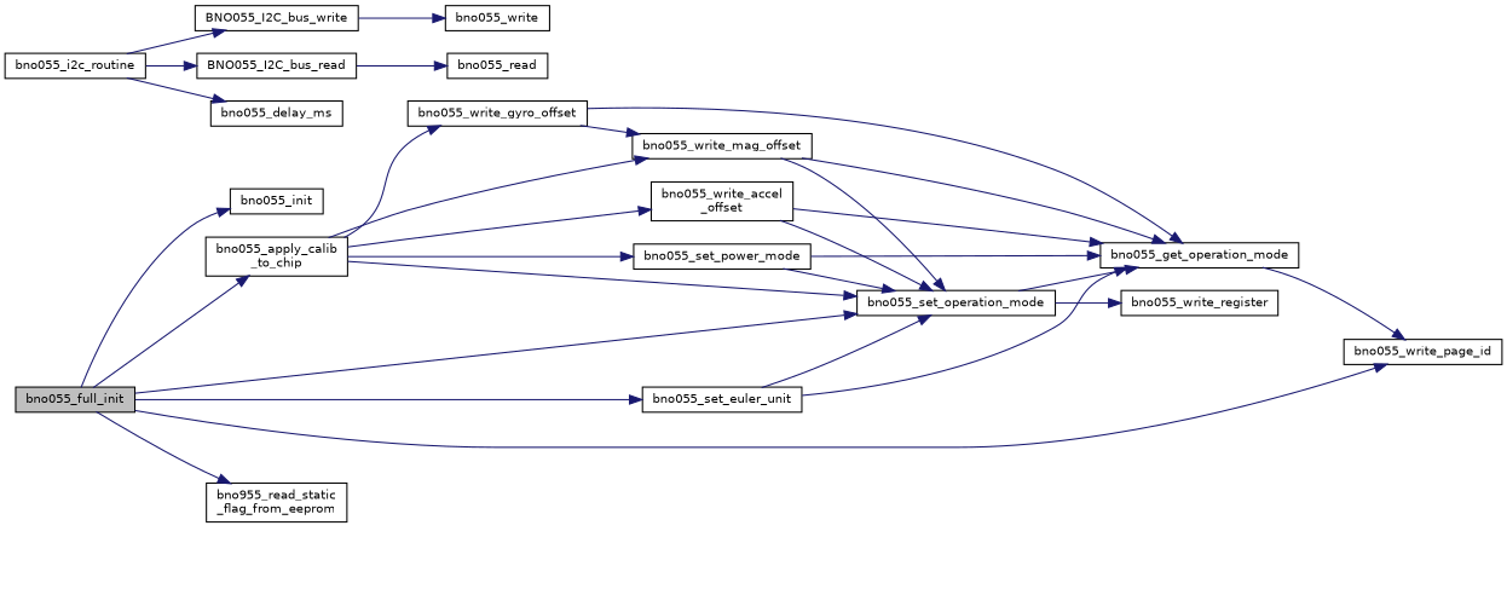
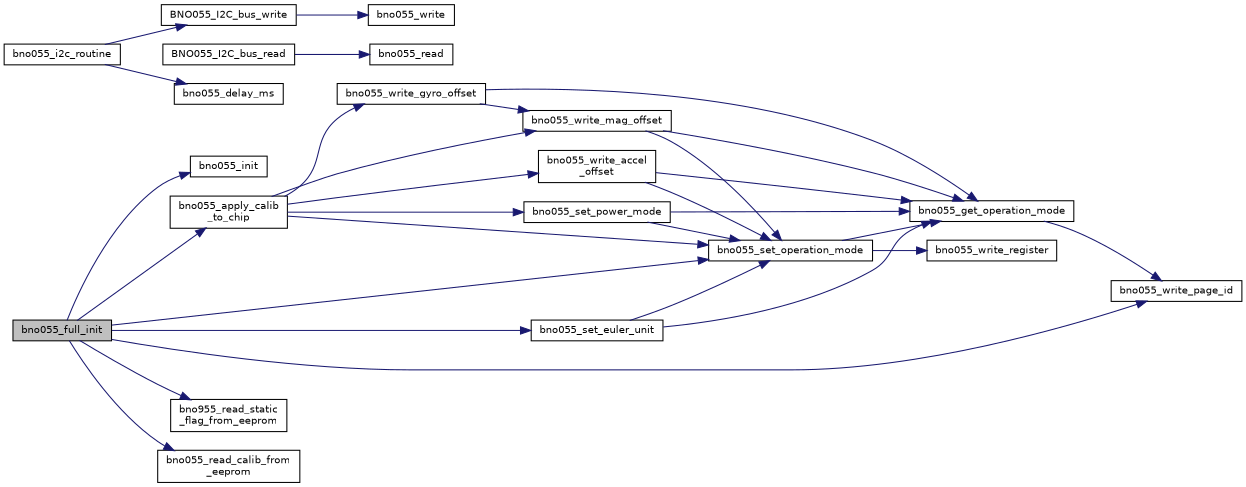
  digraph {
    rankdir=LR
    node [color=black fillcolor=white fontname=Helvetica fontsize=10 shape=record style=filled]
    edge [color=midnightblue fontname=Helvetica fontsize=10 labelfontname=Helvetica labelfontsize=10 style=solid]
    n1 [fillcolor=grey75 fontcolor=black height=0.2 label=bno055_full_init width=0.4]
    n2 [height=0.2 label=bno055_init width=0.4]
    n3 [height=0.2 label=bno055_write_page_id width=0.4]
    n4 [height=0.2 label=bno055_set_operation_mode width=0.4]
    n5 [height=0.2 label="bno955_read_static\l_flag_from_eeprom" width=0.4]
+   n6 [height=0.2 label="bno055_read_calib_from\l_eeprom" width=0.4]
    n7 [height=0.2 label="bno055_apply_calib\l_to_chip" width=0.4]
    n8 [height=0.2 label=bno055_set_euler_unit width=0.4]
    n9 [height=0.2 label=bno055_i2c_routine width=0.4]
    n10 [height=0.2 label=BNO055_I2C_bus_write width=0.4]
    n11 [height=0.2 label=BNO055_I2C_bus_read width=0.4]
    n12 [height=0.2 label=bno055_delay_ms width=0.4]
    n13 [height=0.2 label=bno055_set_power_mode width=0.4]
    n14 [height=0.2 label=bno055_get_operation_mode width=0.4]
    n15 [height=0.2 label=bno055_write_register width=0.4]
    n16 [height=0.2 label=bno055_write_mag_offset width=0.4]
    n17 [height=0.2 label=bno055_write_gyro_offset width=0.4]
    n18 [height=0.2 label="bno055_write_accel\l_offset" width=0.4]
    n19 [height=0.2 label=bno055_write width=0.4]
    n20 [height=0.2 label=bno055_read width=0.4]
    n1 -> n2
    n1 -> n3
    n1 -> n4
    n1 -> n5
+   n1 -> n6
    n1 -> n7
    n1 -> n8
    n4 -> n14
    n4 -> n15
    n7 -> n4
    n7 -> n13
    n7 -> n16
    n7 -> n17
    n7 -> n18
    n8 -> n4
    n8 -> n14
    n9 -> n10
-   n9 -> n11
    n9 -> n12
    n10 -> n19
    n11 -> n20
    n13 -> n4
    n13 -> n14
    n14 -> n3
    n16 -> n4
    n16 -> n14
    n17 -> n14
    n17 -> n16
    n18 -> n4
    n18 -> n14
  }
